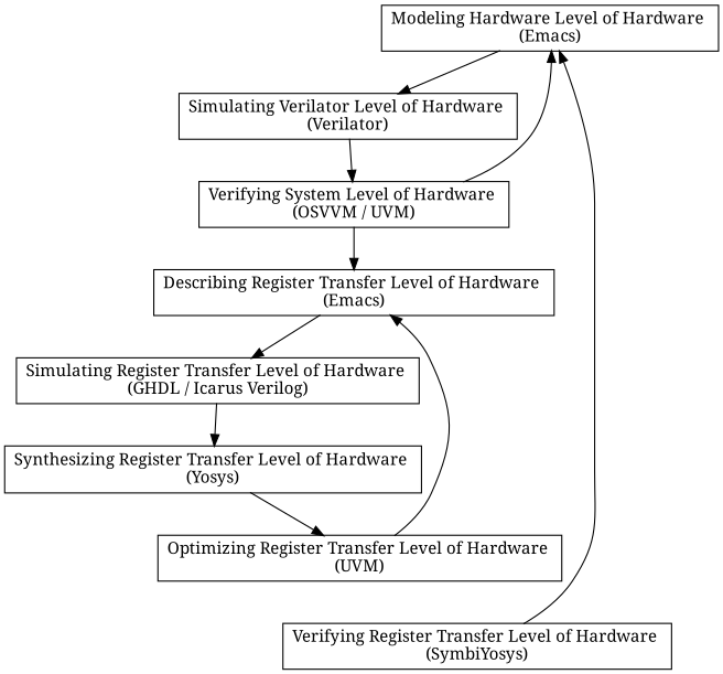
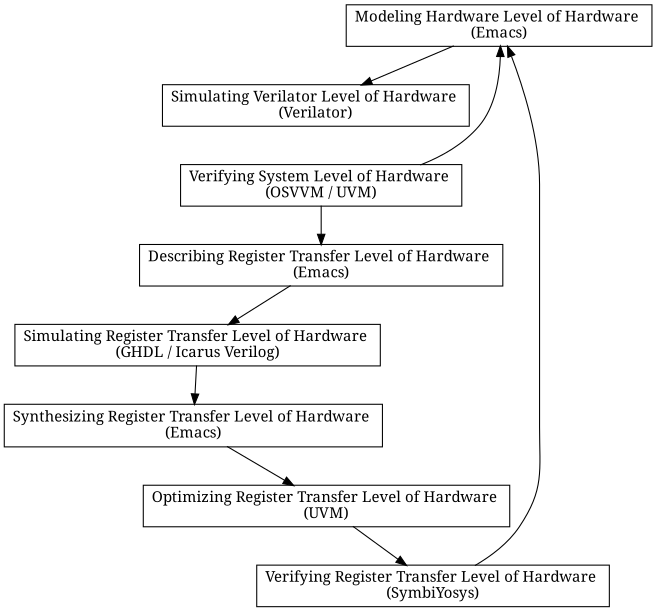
  digraph {
    fontname="Noto Serif"
    node [fontname="Noto Serif" shape=record]
    edge [fontname="Noto Serif"]
    n1 [label="Modeling Hardware Level of Hardware \n(Emacs)"]
    n2 [label="Simulating Verilator Level of Hardware \n(Verilator)"]
    n3 [label="Verifying System Level of Hardware \n(OSVVM / UVM)"]
    n4 [label="Describing Register Transfer Level of Hardware \n(Emacs)"]
    n5 [label="Simulating Register Transfer Level of Hardware \n(GHDL / Icarus Verilog)"]
-   n6 [label="Synthesizing Register Transfer Level of Hardware \n(Yosys)"]
+   n6 [label="Synthesizing Register Transfer Level of Hardware \n(Emacs)"]
    n7 [label="Optimizing Register Transfer Level of Hardware \n(UVM)"]
    n8 [label="Verifying Register Transfer Level of Hardware \n(SymbiYosys)"]
    n1 -> n2
-   n2 -> n3
    n3 -> n1
    n3 -> n4
    n4 -> n5
    n5 -> n6
    n6 -> n7
-   n7 -> n4
+   n7 -> n8
    n8 -> n1
  }
